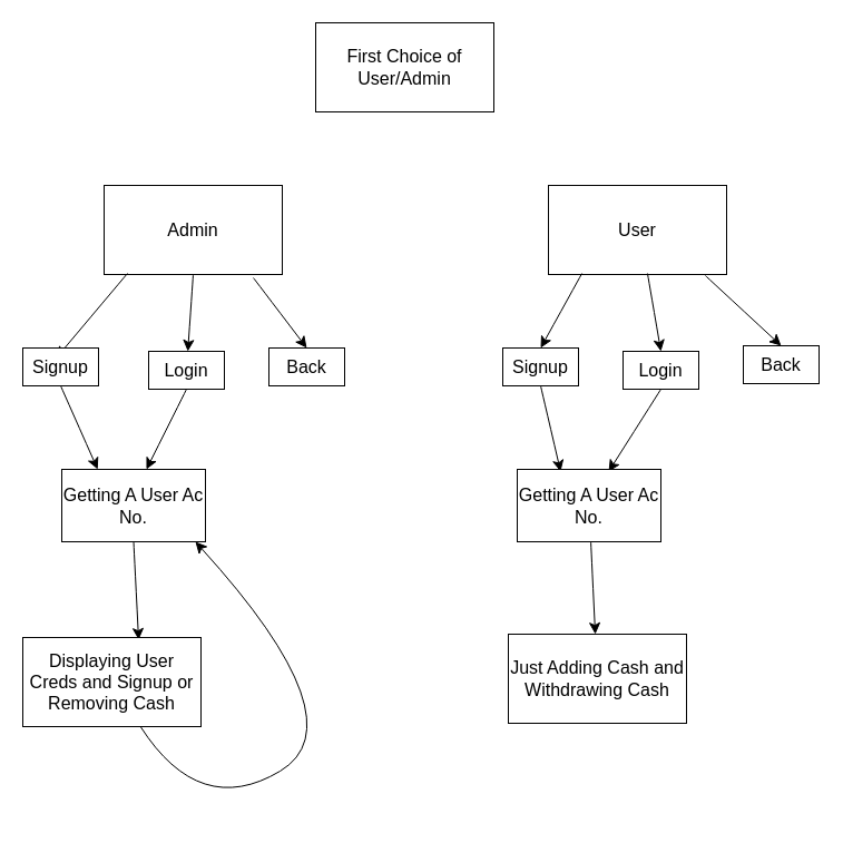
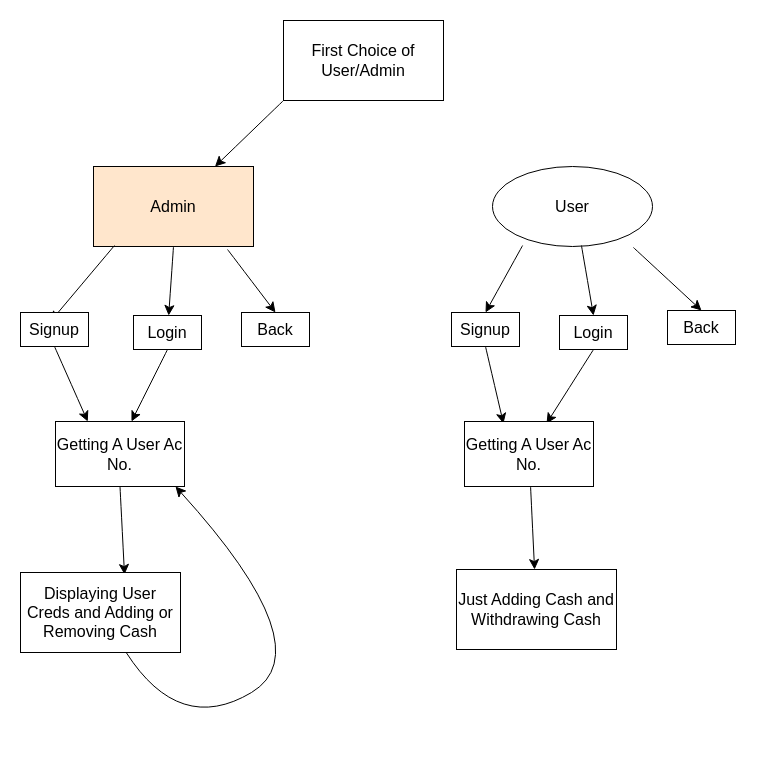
  <mxCell id="0" />
  <mxCell id="1" parent="0" />
  <mxCell id="2" value="&lt;div&gt;First Choice of&lt;/div&gt;&lt;div&gt;User/Admin&lt;br&gt;&lt;/div&gt;" style="rounded=0;whiteSpace=wrap;html=1;fontSize=16;" vertex="1" parent="1"><mxGeometry x="283" y="20" width="160" height="80" as="geometry" /></mxCell>
- <mxCell id="4" value="Admin" style="rounded=0;whiteSpace=wrap;html=1;fontSize=16;" vertex="1" parent="1"><mxGeometry x="93" y="166" width="160" height="80" as="geometry" /></mxCell>
- <mxCell id="5" value="User" style="rounded=0;whiteSpace=wrap;html=1;fontSize=16;" vertex="1" parent="1"><mxGeometry x="492" y="166" width="160" height="80" as="geometry" /></mxCell>
+ <mxCell id="3" value="" style="edgeStyle=none;orthogonalLoop=1;jettySize=auto;html=1;rounded=0;fontSize=12;curved=1;startSize=8;endSize=8;exitX=0;exitY=1;exitDx=0;exitDy=0;" edge="1" parent="1" source="2" target="4"><mxGeometry width="120" relative="1" as="geometry"><mxPoint x="366" y="155" as="sourcePoint" /><mxPoint x="239" y="173" as="targetPoint" /><Array as="points" /></mxGeometry></mxCell>
+ <mxCell id="4" value="Admin" style="rounded=0;whiteSpace=wrap;html=1;fontSize=16;fillColor=#ffe6cc;" vertex="1" parent="1"><mxGeometry x="93" y="166" width="160" height="80" as="geometry" /></mxCell>
+ <mxCell id="5" value="User" style="ellipse;whiteSpace=wrap;html=1;fontSize=16;" vertex="1" parent="1"><mxGeometry x="492" y="166" width="160" height="80" as="geometry" /></mxCell>
  <mxCell id="6" value="" style="edgeStyle=none;orthogonalLoop=1;jettySize=auto;html=1;rounded=0;fontSize=12;curved=1;startSize=8;endSize=8;exitX=0.131;exitY=0.988;exitDx=0;exitDy=0;exitPerimeter=0;entryX=0.441;entryY=0.265;entryDx=0;entryDy=0;entryPerimeter=0;" edge="1" parent="1" source="4" target="12"><mxGeometry width="120" relative="1" as="geometry"><mxPoint x="366" y="258" as="sourcePoint" /><mxPoint x="63" y="271" as="targetPoint" /><Array as="points" /></mxGeometry></mxCell>
  <mxCell id="7" value="" style="edgeStyle=none;orthogonalLoop=1;jettySize=auto;html=1;rounded=0;fontSize=12;curved=1;startSize=8;endSize=8;exitX=0.838;exitY=1.038;exitDx=0;exitDy=0;exitPerimeter=0;entryX=0.5;entryY=0;entryDx=0;entryDy=0;entryPerimeter=0;" edge="1" parent="1" source="4" target="14"><mxGeometry width="120" relative="1" as="geometry"><mxPoint x="246" y="245.96" as="sourcePoint" /><mxPoint x="277" y="310" as="targetPoint" /><Array as="points" /></mxGeometry></mxCell>
  <mxCell id="8" value="" style="edgeStyle=none;orthogonalLoop=1;jettySize=auto;html=1;rounded=0;fontSize=12;curved=1;startSize=8;endSize=8;exitX=0.881;exitY=1.013;exitDx=0;exitDy=0;exitPerimeter=0;entryX=0.5;entryY=0;entryDx=0;entryDy=0;" edge="1" parent="1" source="5" target="17"><mxGeometry width="120" relative="1" as="geometry"><mxPoint x="610.92" y="245.96" as="sourcePoint" /><mxPoint x="660.92" y="306.96" as="targetPoint" /><Array as="points" /></mxGeometry></mxCell>
  <mxCell id="9" value="" style="edgeStyle=none;orthogonalLoop=1;jettySize=auto;html=1;rounded=0;fontSize=12;curved=1;startSize=8;endSize=8;exitX=0.188;exitY=0.988;exitDx=0;exitDy=0;exitPerimeter=0;entryX=0.5;entryY=0;entryDx=0;entryDy=0;" edge="1" parent="1" source="5" target="15"><mxGeometry width="120" relative="1" as="geometry"><mxPoint x="520" y="248" as="sourcePoint" /><mxPoint x="496" y="308" as="targetPoint" /><Array as="points" /></mxGeometry></mxCell>
  <mxCell id="10" value="" style="edgeStyle=none;orthogonalLoop=1;jettySize=auto;html=1;rounded=0;fontSize=12;curved=1;startSize=8;endSize=8;exitX=0.556;exitY=0.988;exitDx=0;exitDy=0;exitPerimeter=0;entryX=0.5;entryY=0;entryDx=0;entryDy=0;" edge="1" parent="1" source="5" target="16"><mxGeometry width="120" relative="1" as="geometry"><mxPoint x="579" y="245.96" as="sourcePoint" /><mxPoint x="579" y="309" as="targetPoint" /><Array as="points" /></mxGeometry></mxCell>
  <mxCell id="11" value="" style="edgeStyle=none;orthogonalLoop=1;jettySize=auto;html=1;rounded=0;fontSize=12;curved=1;startSize=8;endSize=8;exitX=0.5;exitY=1;exitDx=0;exitDy=0;" edge="1" parent="1" source="4" target="13"><mxGeometry width="120" relative="1" as="geometry"><mxPoint x="172" y="245.96" as="sourcePoint" /><mxPoint x="170" y="309.96" as="targetPoint" /><Array as="points" /></mxGeometry></mxCell>
  <mxCell id="12" value="Signup" style="rounded=0;whiteSpace=wrap;html=1;fontSize=16;" vertex="1" parent="1"><mxGeometry x="20" y="312" width="68" height="34" as="geometry" /></mxCell>
  <mxCell id="13" value="Login" style="rounded=0;whiteSpace=wrap;html=1;fontSize=16;" vertex="1" parent="1"><mxGeometry x="133" y="315" width="68" height="34" as="geometry" /></mxCell>
  <mxCell id="14" value="Back" style="rounded=0;whiteSpace=wrap;html=1;fontSize=16;" vertex="1" parent="1"><mxGeometry x="241" y="312" width="68" height="34" as="geometry" /></mxCell>
  <mxCell id="15" value="Signup" style="rounded=0;whiteSpace=wrap;html=1;fontSize=16;" vertex="1" parent="1"><mxGeometry x="451" y="312" width="68" height="34" as="geometry" /></mxCell>
  <mxCell id="16" value="Login" style="rounded=0;whiteSpace=wrap;html=1;fontSize=16;" vertex="1" parent="1"><mxGeometry x="559" y="315" width="68" height="34" as="geometry" /></mxCell>
  <mxCell id="17" value="Back" style="rounded=0;whiteSpace=wrap;html=1;fontSize=16;" vertex="1" parent="1"><mxGeometry x="667" y="310" width="68" height="34" as="geometry" /></mxCell>
  <mxCell id="18" value="" style="edgeStyle=none;orthogonalLoop=1;jettySize=auto;html=1;rounded=0;fontSize=12;curved=1;startSize=8;endSize=8;exitX=0.5;exitY=1;exitDx=0;exitDy=0;entryX=0.25;entryY=0;entryDx=0;entryDy=0;" edge="1" parent="1" source="12" target="22"><mxGeometry width="120" relative="1" as="geometry"><mxPoint x="51" y="352" as="sourcePoint" /><mxPoint x="83" y="420" as="targetPoint" /><Array as="points" /></mxGeometry></mxCell>
  <mxCell id="19" value="" style="edgeStyle=none;orthogonalLoop=1;jettySize=auto;html=1;rounded=0;fontSize=12;curved=1;startSize=8;endSize=8;exitX=0.5;exitY=1;exitDx=0;exitDy=0;entryX=0.589;entryY=0;entryDx=0;entryDy=0;entryPerimeter=0;" edge="1" parent="1" source="13" target="22"><mxGeometry width="120" relative="1" as="geometry"><mxPoint x="169" y="354" as="sourcePoint" /><mxPoint x="139" y="422" as="targetPoint" /><Array as="points" /></mxGeometry></mxCell>
  <mxCell id="20" value="" style="edgeStyle=none;orthogonalLoop=1;jettySize=auto;html=1;rounded=0;fontSize=12;curved=1;startSize=8;endSize=8;exitX=0.5;exitY=1;exitDx=0;exitDy=0;entryX=0.636;entryY=0.031;entryDx=0;entryDy=0;entryPerimeter=0;" edge="1" parent="1" source="16" target="24"><mxGeometry width="120" relative="1" as="geometry"><mxPoint x="592" y="353" as="sourcePoint" /><mxPoint x="563" y="423" as="targetPoint" /><Array as="points" /></mxGeometry></mxCell>
  <mxCell id="21" value="" style="edgeStyle=none;orthogonalLoop=1;jettySize=auto;html=1;rounded=0;fontSize=12;curved=1;startSize=8;endSize=8;exitX=0.5;exitY=1;exitDx=0;exitDy=0;entryX=0.302;entryY=0.031;entryDx=0;entryDy=0;entryPerimeter=0;" edge="1" parent="1" source="15" target="24"><mxGeometry width="120" relative="1" as="geometry"><mxPoint x="482" y="349" as="sourcePoint" /><mxPoint x="491" y="419" as="targetPoint" /><Array as="points" /></mxGeometry></mxCell>
  <mxCell id="22" value="Getting A User Ac No." style="rounded=0;whiteSpace=wrap;html=1;fontSize=16;" vertex="1" parent="1"><mxGeometry x="55" y="421" width="129" height="65" as="geometry" /></mxCell>
  <mxCell id="23" value="" style="edgeStyle=none;curved=1;rounded=0;orthogonalLoop=1;jettySize=auto;html=1;fontSize=12;startSize=8;endSize=8;" edge="1" parent="1" source="24" target="28"><mxGeometry relative="1" as="geometry" /></mxCell>
  <mxCell id="24" value="Getting A User Ac No." style="rounded=0;whiteSpace=wrap;html=1;fontSize=16;" vertex="1" parent="1"><mxGeometry x="464" y="421" width="129" height="65" as="geometry" /></mxCell>
  <mxCell id="25" value="" style="edgeStyle=none;orthogonalLoop=1;jettySize=auto;html=1;rounded=0;fontSize=12;curved=1;startSize=8;endSize=8;exitX=0.5;exitY=1;exitDx=0;exitDy=0;entryX=0.65;entryY=0.025;entryDx=0;entryDy=0;entryPerimeter=0;" edge="1" parent="1" source="22" target="27"><mxGeometry width="120" relative="1" as="geometry"><mxPoint x="119" y="508" as="sourcePoint" /><mxPoint x="113" y="565" as="targetPoint" /><Array as="points" /></mxGeometry></mxCell>
  <mxCell id="26" style="edgeStyle=none;curved=1;rounded=0;orthogonalLoop=1;jettySize=auto;html=1;fontSize=12;startSize=8;endSize=8;entryX=0.93;entryY=1;entryDx=0;entryDy=0;entryPerimeter=0;" edge="1" parent="1" source="27" target="22"><mxGeometry relative="1" as="geometry"><mxPoint x="290" y="575" as="targetPoint" /><Array as="points"><mxPoint x="179" y="735" /><mxPoint x="323" y="649" /></Array></mxGeometry></mxCell>
- <mxCell id="27" value="Displaying User Creds and Signup or Removing Cash" style="rounded=0;whiteSpace=wrap;html=1;fontSize=16;" vertex="1" parent="1"><mxGeometry x="20" y="572" width="160" height="80" as="geometry" /></mxCell>
+ <mxCell id="27" value="Displaying User Creds and Adding or Removing Cash" style="rounded=0;whiteSpace=wrap;html=1;fontSize=16;" vertex="1" parent="1"><mxGeometry x="20" y="572" width="160" height="80" as="geometry" /></mxCell>
  <mxCell id="28" value="Just Adding Cash and Withdrawing Cash" style="rounded=0;whiteSpace=wrap;html=1;fontSize=16;" vertex="1" parent="1"><mxGeometry x="456" y="569" width="160" height="80" as="geometry" /></mxCell>
